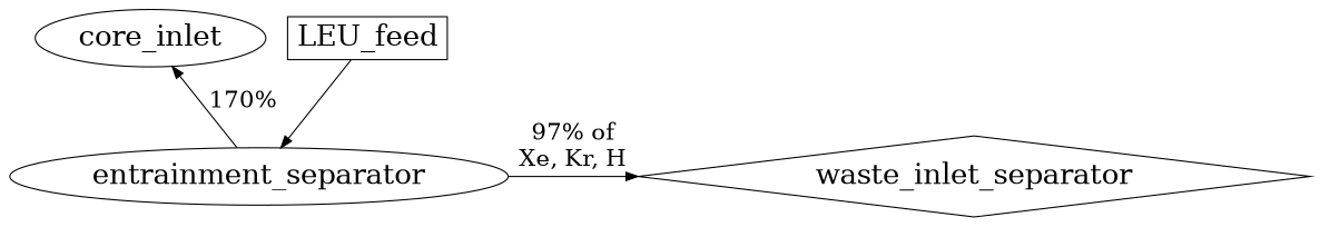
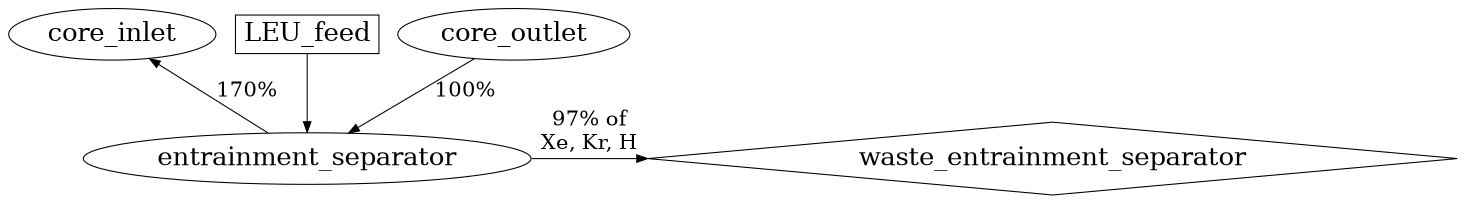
  digraph {
    node [fontsize=24]
    edge [fontsize=20]
    core_inlet
    LEU_feed [shape=box]
    entrainment_separator
-   waste_entrainment_separator [shape=diamond label=waste_inlet_separator]
+   waste_entrainment_separator [shape=diamond]
+   core_outlet
    subgraph sub_1 {
      rank=same
      core_inlet
      LEU_feed
    }
    subgraph sub_2 {
      rank=same
      entrainment_separator
      waste_entrainment_separator
    }
    LEU_feed -> entrainment_separator [fontsize=""]
    entrainment_separator -> core_inlet [label="170%"]
    entrainment_separator -> waste_entrainment_separator [label="97% of\nXe, Kr, H"]
+   core_outlet -> entrainment_separator [label="100%"]
  }
